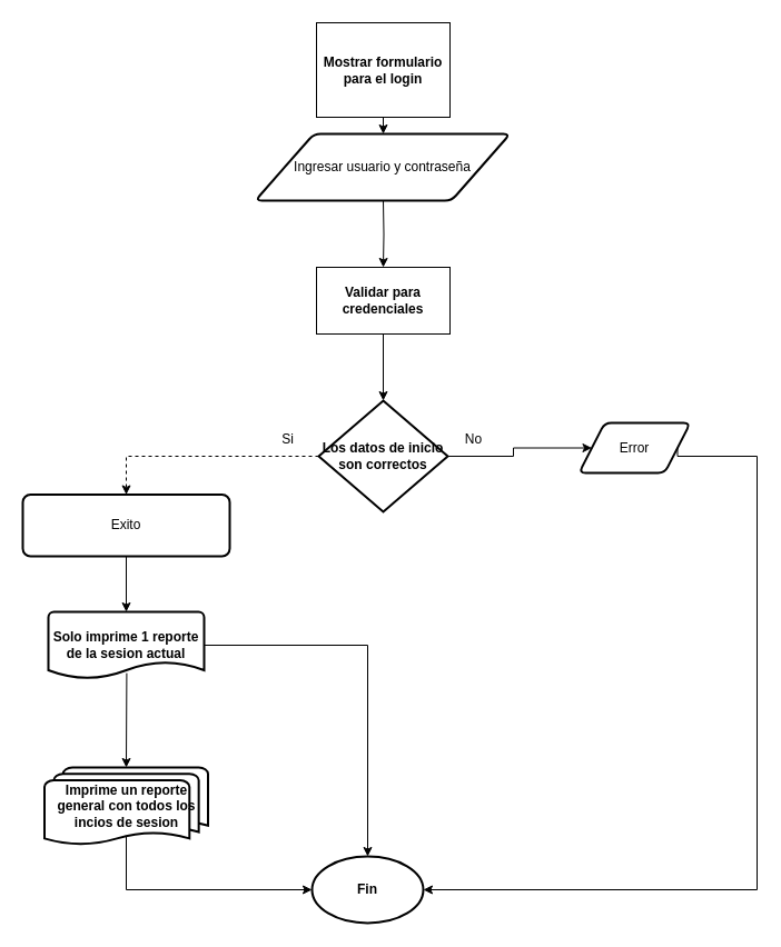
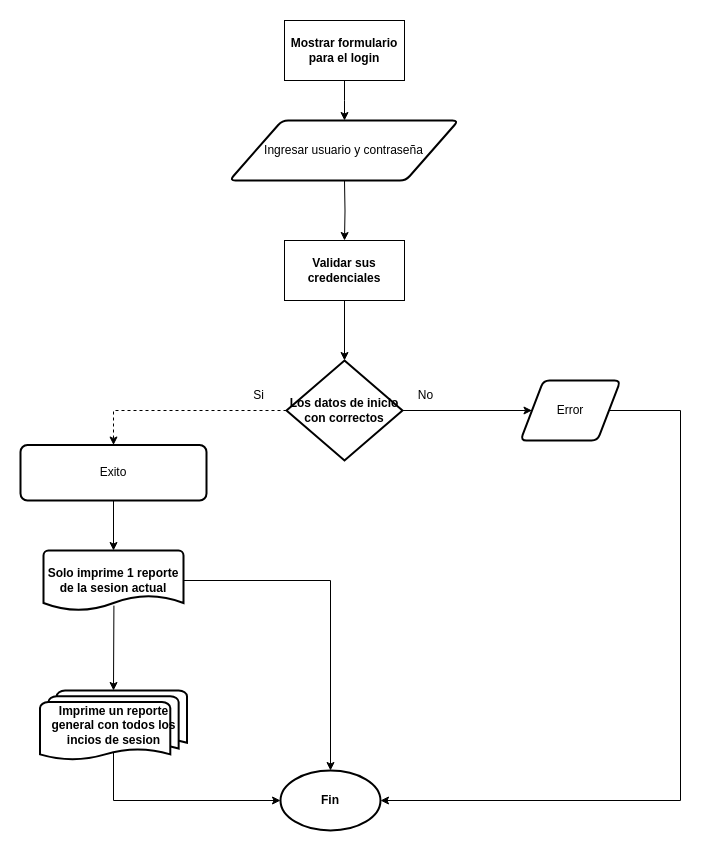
  <mxCell id="0" />
  <mxCell id="1" parent="0" />
  <mxCell id="2" style="edgeStyle=orthogonalEdgeStyle;rounded=0;orthogonalLoop=1;jettySize=auto;html=1;exitX=0.5;exitY=1;exitDx=0;exitDy=0;fontStyle=1" parent="1" source="3" edge="1"><mxGeometry relative="1" as="geometry"><mxPoint x="344" y="120" as="targetPoint" /></mxGeometry></mxCell>
- <mxCell id="3" value="Mostrar formulario para el login" style="rounded=0;whiteSpace=wrap;html=1;fontStyle=1" parent="1" vertex="1"><mxGeometry x="284" y="20" width="120" height="85" as="geometry" /></mxCell>
+ <mxCell id="3" value="Mostrar formulario para el login" style="rounded=0;whiteSpace=wrap;html=1;fontStyle=1" parent="1" vertex="1"><mxGeometry x="284" y="20" width="120" height="60" as="geometry" /></mxCell>
  <mxCell id="4" value="Ingresar usuario y contraseña" style="shape=parallelogram;html=1;strokeWidth=2;perimeter=parallelogramPerimeter;whiteSpace=wrap;rounded=1;arcSize=12;size=0.23;" parent="1" vertex="1"><mxGeometry x="229" y="120" width="229" height="60" as="geometry" /></mxCell>
  <mxCell id="5" style="edgeStyle=orthogonalEdgeStyle;rounded=0;orthogonalLoop=1;jettySize=auto;html=1;exitX=0.5;exitY=1;exitDx=0;exitDy=0;fontStyle=1" parent="1" target="6" edge="1"><mxGeometry relative="1" as="geometry"><mxPoint x="344" y="180" as="sourcePoint" /></mxGeometry></mxCell>
- <mxCell id="6" value="Validar para credenciales" style="rounded=0;whiteSpace=wrap;html=1;fontStyle=1" parent="1" vertex="1"><mxGeometry x="284" y="240" width="120" height="60" as="geometry" /></mxCell>
+ <mxCell id="6" value="Validar sus credenciales" style="rounded=0;whiteSpace=wrap;html=1;fontStyle=1" parent="1" vertex="1"><mxGeometry x="284" y="240" width="120" height="60" as="geometry" /></mxCell>
  <mxCell id="7" style="edgeStyle=orthogonalEdgeStyle;rounded=0;orthogonalLoop=1;jettySize=auto;html=1;exitX=1;exitY=0.5;exitDx=0;exitDy=0;exitPerimeter=0;entryX=0;entryY=0.5;entryDx=0;entryDy=0;fontStyle=1" parent="1" source="9" target="14" edge="1"><mxGeometry relative="1" as="geometry"><mxPoint x="460" y="410" as="targetPoint" /></mxGeometry></mxCell>
  <mxCell id="8" style="edgeStyle=orthogonalEdgeStyle;rounded=0;orthogonalLoop=1;jettySize=auto;html=1;exitX=0;exitY=0.5;exitDx=0;exitDy=0;exitPerimeter=0;entryX=0.5;entryY=0;entryDx=0;entryDy=0;fontStyle=1;dashed=1;" parent="1" source="9" target="16" edge="1"><mxGeometry relative="1" as="geometry"><mxPoint x="229" y="410" as="targetPoint" /></mxGeometry></mxCell>
- <mxCell id="9" value="Los datos de inicio son correctos" style="strokeWidth=2;html=1;shape=mxgraph.flowchart.decision;whiteSpace=wrap;fontStyle=1" parent="1" vertex="1"><mxGeometry x="286" y="360" width="116" height="100" as="geometry" /></mxCell>
+ <mxCell id="9" value="Los datos de inicio con correctos" style="strokeWidth=2;html=1;shape=mxgraph.flowchart.decision;whiteSpace=wrap;fontStyle=1" parent="1" vertex="1"><mxGeometry x="286" y="360" width="116" height="100" as="geometry" /></mxCell>
  <mxCell id="10" value="Imprime un reporte general con todos los incios de sesion" style="strokeWidth=2;html=1;shape=mxgraph.flowchart.multi-document;whiteSpace=wrap;fontStyle=1" parent="1" vertex="1"><mxGeometry x="39.5" y="690" width="147" height="70" as="geometry" /></mxCell>
  <mxCell id="11" style="edgeStyle=orthogonalEdgeStyle;rounded=0;orthogonalLoop=1;jettySize=auto;html=1;exitX=0.5;exitY=1;exitDx=0;exitDy=0;entryX=0.5;entryY=0;entryDx=0;entryDy=0;entryPerimeter=0;fontStyle=1" parent="1" source="6" target="9" edge="1"><mxGeometry relative="1" as="geometry" /></mxCell>
  <mxCell id="12" value="Solo imprime 1 reporte de la sesion actual" style="strokeWidth=2;html=1;shape=mxgraph.flowchart.document2;whiteSpace=wrap;size=0.25;fontStyle=1" parent="1" vertex="1"><mxGeometry x="43" y="550" width="140" height="60" as="geometry" /></mxCell>
  <mxCell id="13" value="Fin" style="strokeWidth=2;html=1;shape=mxgraph.flowchart.start_1;whiteSpace=wrap;fontStyle=1" parent="1" vertex="1"><mxGeometry x="280" y="770" width="100" height="60" as="geometry" /></mxCell>
- <mxCell id="14" value="Error" style="shape=parallelogram;html=1;strokeWidth=2;perimeter=parallelogramPerimeter;whiteSpace=wrap;rounded=1;arcSize=12;size=0.23;" parent="1" vertex="1"><mxGeometry x="520" y="380" width="100" height="45" as="geometry" /></mxCell>
+ <mxCell id="14" value="Error" style="shape=parallelogram;html=1;strokeWidth=2;perimeter=parallelogramPerimeter;whiteSpace=wrap;rounded=1;arcSize=12;size=0.23;" parent="1" vertex="1"><mxGeometry x="520" y="380" width="100" height="60" as="geometry" /></mxCell>
  <mxCell id="15" style="edgeStyle=orthogonalEdgeStyle;rounded=0;orthogonalLoop=1;jettySize=auto;html=1;exitX=1;exitY=0.5;exitDx=0;exitDy=0;entryX=1;entryY=0.5;entryDx=0;entryDy=0;entryPerimeter=0;" parent="1" source="14" target="13" edge="1"><mxGeometry relative="1" as="geometry"><Array as="points"><mxPoint x="680" y="410" /><mxPoint x="680" y="800" /></Array></mxGeometry></mxCell>
  <mxCell id="16" value="Exito" style="rounded=1;whiteSpace=wrap;html=1;absoluteArcSize=1;arcSize=14;strokeWidth=2;" parent="1" vertex="1"><mxGeometry x="20" y="444.5" width="186" height="55.5" as="geometry" /></mxCell>
  <mxCell id="17" style="edgeStyle=orthogonalEdgeStyle;rounded=0;orthogonalLoop=1;jettySize=auto;html=1;entryX=0.5;entryY=0;entryDx=0;entryDy=0;entryPerimeter=0;" parent="1" source="12" target="13" edge="1"><mxGeometry relative="1" as="geometry" /></mxCell>
  <mxCell id="18" value="Si" style="text;html=1;align=center;verticalAlign=middle;resizable=0;points=[];autosize=1;strokeColor=none;fillColor=none;" parent="1" vertex="1"><mxGeometry x="243" y="380" width="30" height="30" as="geometry" /></mxCell>
  <mxCell id="19" style="edgeStyle=orthogonalEdgeStyle;rounded=0;orthogonalLoop=1;jettySize=auto;html=1;exitX=0.5;exitY=0.88;exitDx=0;exitDy=0;exitPerimeter=0;entryX=0;entryY=0.5;entryDx=0;entryDy=0;entryPerimeter=0;" parent="1" source="10" target="13" edge="1"><mxGeometry relative="1" as="geometry"><Array as="points"><mxPoint x="113" y="800" /></Array></mxGeometry></mxCell>
  <mxCell id="20" value="No" style="text;html=1;align=center;verticalAlign=middle;resizable=0;points=[];autosize=1;strokeColor=none;fillColor=none;" parent="1" vertex="1"><mxGeometry x="405" y="380" width="40" height="30" as="geometry" /></mxCell>
  <mxCell id="21" style="edgeStyle=orthogonalEdgeStyle;rounded=0;orthogonalLoop=1;jettySize=auto;html=1;exitX=0.5;exitY=1;exitDx=0;exitDy=0;entryX=0.5;entryY=0;entryDx=0;entryDy=0;entryPerimeter=0;" edge="1" parent="1" source="16" target="12"><mxGeometry relative="1" as="geometry" /></mxCell>
  <mxCell id="22" value="" style="endArrow=classic;html=1;rounded=0;exitX=0.503;exitY=0.919;exitDx=0;exitDy=0;exitPerimeter=0;entryX=0.5;entryY=0;entryDx=0;entryDy=0;entryPerimeter=0;" edge="1" parent="1" source="12" target="10"><mxGeometry width="50" height="50" relative="1" as="geometry"><mxPoint x="320" y="690" as="sourcePoint" /><mxPoint x="370" y="640" as="targetPoint" /></mxGeometry></mxCell>
